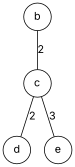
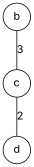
  graph {
    fontname=Inter
    rankdir=TB
    node [fontname=Inter shape=circle]
    edge [fontname=Inter]
    b
    c
    d
-   e
-   b -- c [label=2]
+   b -- c [label=3]
    c -- d [label=2]
-   c -- e [label=3]
  }
